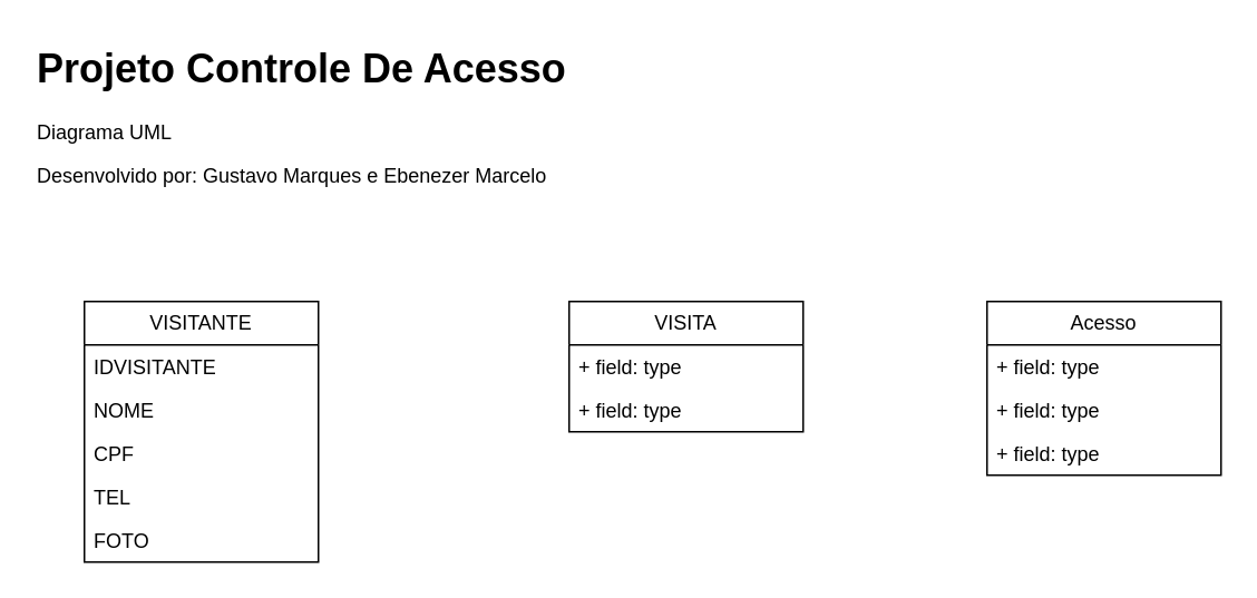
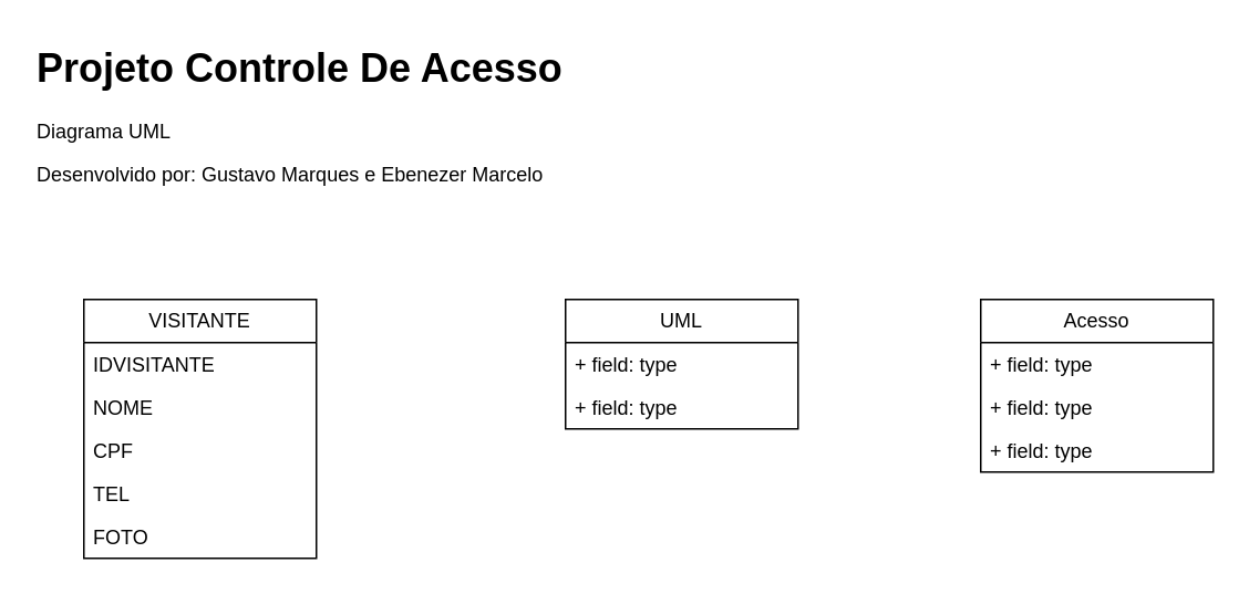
  <mxCell id="0" />
  <mxCell id="1" parent="0" />
- <mxCell id="2" value="VISITA" style="swimlane;fontStyle=0;childLayout=stackLayout;horizontal=1;startSize=26;fillColor=none;horizontalStack=0;resizeParent=1;resizeParentMax=0;resizeLast=0;collapsible=1;marginBottom=0;whiteSpace=wrap;html=1;" vertex="1" parent="1"><mxGeometry x="340" y="180" width="140" height="78" as="geometry" /></mxCell>
+ <mxCell id="2" value="UML" style="swimlane;fontStyle=0;childLayout=stackLayout;horizontal=1;startSize=26;fillColor=none;horizontalStack=0;resizeParent=1;resizeParentMax=0;resizeLast=0;collapsible=1;marginBottom=0;whiteSpace=wrap;html=1;" vertex="1" parent="1"><mxGeometry x="340" y="180" width="140" height="78" as="geometry" /></mxCell>
  <mxCell id="3" value="+ field: type" style="text;strokeColor=none;fillColor=none;align=left;verticalAlign=top;spacingLeft=4;spacingRight=4;overflow=hidden;rotatable=0;points=[[0,0.5],[1,0.5]];portConstraint=eastwest;whiteSpace=wrap;html=1;" vertex="1" parent="2"><mxGeometry y="26" width="140" height="26" as="geometry" /></mxCell>
  <mxCell id="4" value="+ field: type" style="text;strokeColor=none;fillColor=none;align=left;verticalAlign=top;spacingLeft=4;spacingRight=4;overflow=hidden;rotatable=0;points=[[0,0.5],[1,0.5]];portConstraint=eastwest;whiteSpace=wrap;html=1;" vertex="1" parent="2"><mxGeometry y="52" width="140" height="26" as="geometry" /></mxCell>
  <mxCell id="5" value="VISITANTE" style="swimlane;fontStyle=0;childLayout=stackLayout;horizontal=1;startSize=26;fillColor=none;horizontalStack=0;resizeParent=1;resizeParentMax=0;resizeLast=0;collapsible=1;marginBottom=0;whiteSpace=wrap;html=1;" vertex="1" parent="1"><mxGeometry x="50" y="180" width="140" height="156" as="geometry" /></mxCell>
  <mxCell id="6" value="IDVISITANTE" style="text;strokeColor=none;fillColor=none;align=left;verticalAlign=top;spacingLeft=4;spacingRight=4;overflow=hidden;rotatable=0;points=[[0,0.5],[1,0.5]];portConstraint=eastwest;whiteSpace=wrap;html=1;" vertex="1" parent="5"><mxGeometry y="26" width="140" height="26" as="geometry" /></mxCell>
  <mxCell id="7" value="NOME" style="text;strokeColor=none;fillColor=none;align=left;verticalAlign=top;spacingLeft=4;spacingRight=4;overflow=hidden;rotatable=0;points=[[0,0.5],[1,0.5]];portConstraint=eastwest;whiteSpace=wrap;html=1;" vertex="1" parent="5"><mxGeometry y="52" width="140" height="26" as="geometry" /></mxCell>
  <mxCell id="8" value="CPF" style="text;strokeColor=none;fillColor=none;align=left;verticalAlign=top;spacingLeft=4;spacingRight=4;overflow=hidden;rotatable=0;points=[[0,0.5],[1,0.5]];portConstraint=eastwest;whiteSpace=wrap;html=1;" vertex="1" parent="5"><mxGeometry y="78" width="140" height="26" as="geometry" /></mxCell>
  <mxCell id="9" value="TEL" style="text;strokeColor=none;fillColor=none;align=left;verticalAlign=top;spacingLeft=4;spacingRight=4;overflow=hidden;rotatable=0;points=[[0,0.5],[1,0.5]];portConstraint=eastwest;whiteSpace=wrap;html=1;" vertex="1" parent="5"><mxGeometry y="104" width="140" height="26" as="geometry" /></mxCell>
  <mxCell id="10" value="FOTO" style="text;strokeColor=none;fillColor=none;align=left;verticalAlign=top;spacingLeft=4;spacingRight=4;overflow=hidden;rotatable=0;points=[[0,0.5],[1,0.5]];portConstraint=eastwest;whiteSpace=wrap;html=1;" vertex="1" parent="5"><mxGeometry y="130" width="140" height="26" as="geometry" /></mxCell>
  <mxCell id="11" value="&lt;font style=&quot;vertical-align: inherit;&quot;&gt;&lt;font style=&quot;vertical-align: inherit;&quot;&gt;Acesso&lt;/font&gt;&lt;/font&gt;" style="swimlane;fontStyle=0;childLayout=stackLayout;horizontal=1;startSize=26;fillColor=none;horizontalStack=0;resizeParent=1;resizeParentMax=0;resizeLast=0;collapsible=1;marginBottom=0;whiteSpace=wrap;html=1;" vertex="1" parent="1"><mxGeometry x="590" y="180" width="140" height="104" as="geometry" /></mxCell>
  <mxCell id="12" value="+ field: type" style="text;strokeColor=none;fillColor=none;align=left;verticalAlign=top;spacingLeft=4;spacingRight=4;overflow=hidden;rotatable=0;points=[[0,0.5],[1,0.5]];portConstraint=eastwest;whiteSpace=wrap;html=1;" vertex="1" parent="11"><mxGeometry y="26" width="140" height="26" as="geometry" /></mxCell>
  <mxCell id="13" value="+ field: type" style="text;strokeColor=none;fillColor=none;align=left;verticalAlign=top;spacingLeft=4;spacingRight=4;overflow=hidden;rotatable=0;points=[[0,0.5],[1,0.5]];portConstraint=eastwest;whiteSpace=wrap;html=1;" vertex="1" parent="11"><mxGeometry y="52" width="140" height="26" as="geometry" /></mxCell>
  <mxCell id="14" value="+ field: type" style="text;strokeColor=none;fillColor=none;align=left;verticalAlign=top;spacingLeft=4;spacingRight=4;overflow=hidden;rotatable=0;points=[[0,0.5],[1,0.5]];portConstraint=eastwest;whiteSpace=wrap;html=1;" vertex="1" parent="11"><mxGeometry y="78" width="140" height="26" as="geometry" /></mxCell>
  <mxCell id="15" value="&lt;h1 style=&quot;margin-top: 0px;&quot;&gt;&lt;font style=&quot;vertical-align: inherit;&quot;&gt;&lt;font style=&quot;vertical-align: inherit;&quot;&gt;Projeto Controle De Acesso&lt;/font&gt;&lt;/font&gt;&lt;/h1&gt;&lt;div&gt;&lt;font style=&quot;vertical-align: inherit;&quot;&gt;&lt;font style=&quot;vertical-align: inherit;&quot;&gt;&lt;font style=&quot;vertical-align: inherit;&quot;&gt;&lt;font style=&quot;vertical-align: inherit;&quot;&gt;Diagrama UML&lt;/font&gt;&lt;/font&gt;&lt;/font&gt;&lt;/font&gt;&lt;/div&gt;&lt;p&gt;&lt;font style=&quot;vertical-align: inherit;&quot;&gt;&lt;font style=&quot;vertical-align: inherit;&quot;&gt;&lt;font style=&quot;vertical-align: inherit;&quot;&gt;&lt;font style=&quot;vertical-align: inherit;&quot;&gt;&lt;font style=&quot;vertical-align: inherit;&quot;&gt;&lt;font style=&quot;vertical-align: inherit;&quot;&gt;Desenvolvido por: Gustavo Marques e Ebenezer Marcelo&lt;/font&gt;&lt;/font&gt;&lt;/font&gt;&lt;/font&gt;&lt;/font&gt;&lt;/font&gt;&lt;/p&gt;" style="text;html=1;whiteSpace=wrap;overflow=hidden;rounded=0;" vertex="1" parent="1"><mxGeometry x="20" y="20" width="340" height="120" as="geometry" /></mxCell>
